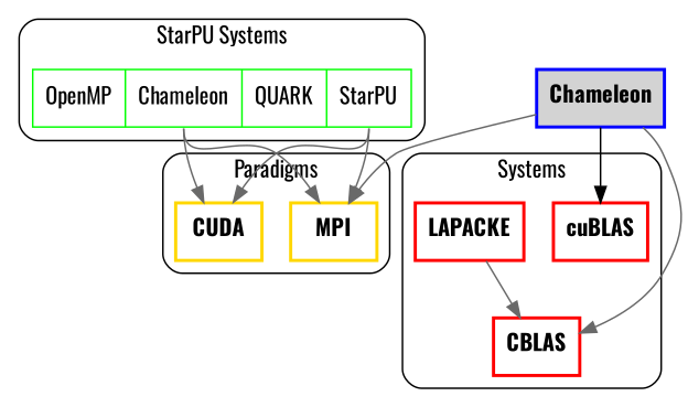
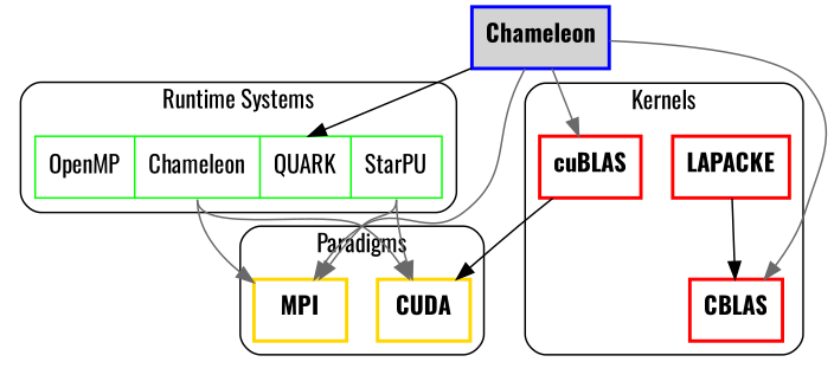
  digraph {
    compound=true
    fontname=Oswald
    node [color=red fontname=Oswald shape=box style=bold]
    edge [color=dimgrey fontname=Oswald]
    n1 [color=green label="<sched_openmp> OpenMP | <sched_parsec> Chameleon | <sched_quark> QUARK | <sched_starpu> StarPU" shape=record style=""]
    n2 [color=gold label=<<B>CUDA</B>>]
    n3 [color=gold label=<<B>MPI</B>>]
    n4 [label=<<B>cuBLAS</B>>]
    n5 [label=<<B>LAPACKE</B>>]
    n6 [label=<<B>CBLAS</B>>]
    n7 [color=blue fillcolor=lightgrey label=<<B>Chameleon</B>> style="filled,bold"]
    subgraph cluster_1 {
      color=black
-     label="StarPU Systems"
+     label="Runtime Systems"
      style=rounded
      n1
    }
    subgraph cluster_2 {
      color=black
      label=Paradigms
      style=rounded
      n2
      n3
    }
    subgraph cluster_3 {
      color=black
-     label=Systems
+     label=Kernels
      style=rounded
      n4
      n5
      n6
    }
    n1 -> n2 [tailport=sched_starpu]
    n1 -> n2 [tailport=sched_parsec]
    n1 -> n3 [tailport=sched_starpu]
    n1 -> n3 [tailport=sched_parsec]
-   n5 -> n6
+   n4 -> n2 [color=""]
+   n5 -> n6 [color=""]
+   n7 -> n1 [color=""]
    n7 -> n3
-   n7 -> n4 [color=""]
+   n7 -> n4
    n7 -> n6
  }
